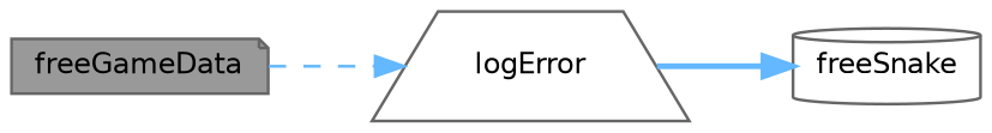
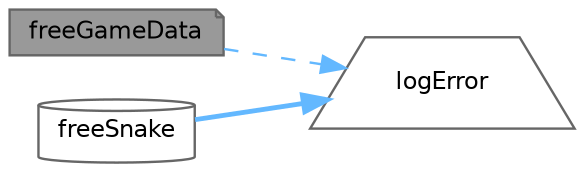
  digraph {
    rankdir=LR
    node [color=grey40 fillcolor=white fontname=Helvetica fontsize=10 style=filled]
    edge [color=steelblue1 fontname=Helvetica fontsize=10 labelfontname=Helvetica labelfontsize=10]
    n1 [color=gray40 fillcolor=grey60 fontcolor=black height=0.2 label=freeGameData shape=note width=0.4]
    n2 [height=0.2 label=logError shape=trapezium width=0.4]
    n3 [height=0.2 label=freeSnake shape=cylinder width=0.4]
    n1 -> n2 [style=dashed]
-   n2 -> n3 [style=bold]
+   n3 -> n2 [style=bold]
  }
